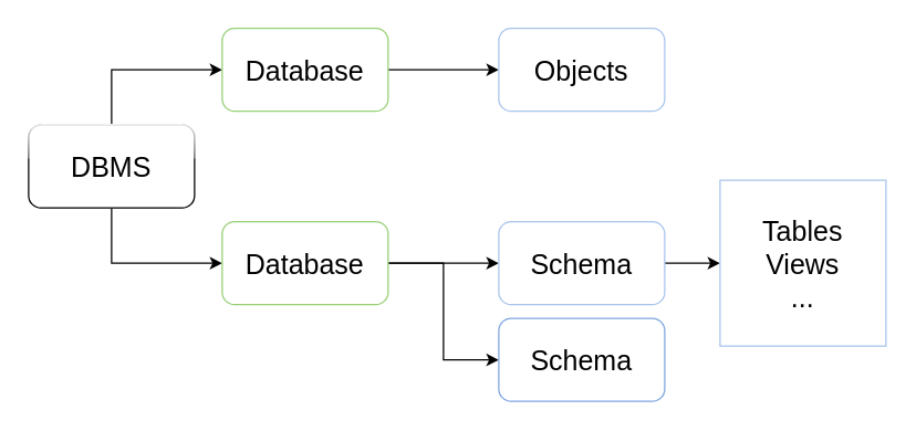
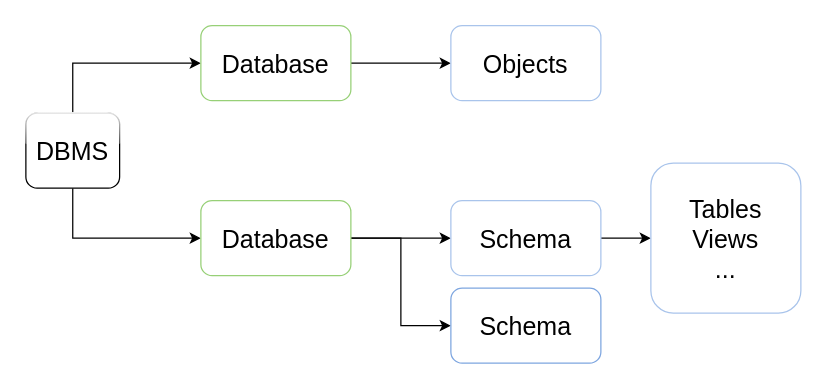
  <mxCell id="0" />
  <mxCell id="1" parent="0" />
  <mxCell id="2" value="" style="edgeStyle=orthogonalEdgeStyle;rounded=0;orthogonalLoop=1;jettySize=auto;html=1;entryX=0;entryY=0.5;entryDx=0;entryDy=0;exitX=0.5;exitY=0;exitDx=0;exitDy=0;" edge="1" parent="1" source="4" target="6"><mxGeometry relative="1" as="geometry" /></mxCell>
  <mxCell id="3" style="edgeStyle=orthogonalEdgeStyle;rounded=0;orthogonalLoop=1;jettySize=auto;html=1;entryX=0;entryY=0.5;entryDx=0;entryDy=0;exitX=0.5;exitY=1;exitDx=0;exitDy=0;" edge="1" parent="1" source="4" target="9"><mxGeometry relative="1" as="geometry" /></mxCell>
- <mxCell id="4" value="&lt;font style=&quot;font-size: 20px;&quot;&gt;DBMS&lt;/font&gt;" style="rounded=1;whiteSpace=wrap;html=1;glass=1;" vertex="1" parent="1"><mxGeometry x="20" y="90" width="120" height="60" as="geometry" /></mxCell>
+ <mxCell id="4" value="&lt;font style=&quot;font-size: 20px;&quot;&gt;DBMS&lt;/font&gt;" style="rounded=1;whiteSpace=wrap;html=1;glass=1;" vertex="1" parent="1"><mxGeometry x="20" y="90" width="75" height="60" as="geometry" /></mxCell>
  <mxCell id="5" value="" style="edgeStyle=orthogonalEdgeStyle;rounded=0;orthogonalLoop=1;jettySize=auto;html=1;" edge="1" parent="1" source="6" target="10"><mxGeometry relative="1" as="geometry" /></mxCell>
  <mxCell id="6" value="&lt;font style=&quot;font-size: 20px;&quot;&gt;Database&lt;/font&gt;" style="whiteSpace=wrap;html=1;rounded=1;strokeColor=#97D077;" vertex="1" parent="1"><mxGeometry x="160" y="20" width="120" height="60" as="geometry" /></mxCell>
  <mxCell id="7" value="" style="edgeStyle=orthogonalEdgeStyle;rounded=0;orthogonalLoop=1;jettySize=auto;html=1;" edge="1" parent="1" source="9" target="12"><mxGeometry relative="1" as="geometry" /></mxCell>
  <mxCell id="8" value="" style="edgeStyle=orthogonalEdgeStyle;rounded=0;orthogonalLoop=1;jettySize=auto;html=1;entryX=0;entryY=0.5;entryDx=0;entryDy=0;" edge="1" parent="1" source="9" target="13"><mxGeometry relative="1" as="geometry" /></mxCell>
  <mxCell id="9" value="&lt;font style=&quot;font-size: 20px;&quot;&gt;Database&lt;/font&gt;" style="whiteSpace=wrap;html=1;rounded=1;strokeColor=#97D077;" vertex="1" parent="1"><mxGeometry x="160" y="160" width="120" height="60" as="geometry" /></mxCell>
  <mxCell id="10" value="&lt;span style=&quot;font-size: 20px;&quot;&gt;Objects&lt;/span&gt;" style="whiteSpace=wrap;html=1;strokeColor=#A9C4EB;rounded=1;" vertex="1" parent="1"><mxGeometry x="360" y="20" width="120" height="60" as="geometry" /></mxCell>
  <mxCell id="11" value="" style="edgeStyle=orthogonalEdgeStyle;rounded=0;orthogonalLoop=1;jettySize=auto;html=1;" edge="1" parent="1" source="12" target="14"><mxGeometry relative="1" as="geometry" /></mxCell>
  <mxCell id="12" value="&lt;span style=&quot;font-size: 20px;&quot;&gt;Schema&lt;/span&gt;" style="whiteSpace=wrap;html=1;strokeColor=#A9C4EB;rounded=1;" vertex="1" parent="1"><mxGeometry x="360" y="160" width="120" height="60" as="geometry" /></mxCell>
  <mxCell id="13" value="&lt;font style=&quot;font-size: 20px;&quot;&gt;Schema&lt;/font&gt;" style="whiteSpace=wrap;html=1;strokeColor=#7EA6E0;rounded=1;" vertex="1" parent="1"><mxGeometry x="360" y="230" width="120" height="60" as="geometry" /></mxCell>
- <mxCell id="14" value="&lt;font style=&quot;font-size: 20px;&quot;&gt;Tables&lt;/font&gt;&lt;div&gt;&lt;font style=&quot;font-size: 20px;&quot;&gt;Views&lt;/font&gt;&lt;/div&gt;&lt;div&gt;&lt;font style=&quot;font-size: 20px;&quot;&gt;...&lt;/font&gt;&lt;/div&gt;" style="whiteSpace=wrap;html=1;strokeColor=#A9C4EB;rounded=0;" vertex="1" parent="1"><mxGeometry x="520" y="130" width="120" height="120" as="geometry" /></mxCell>
+ <mxCell id="14" value="&lt;font style=&quot;font-size: 20px;&quot;&gt;Tables&lt;/font&gt;&lt;div&gt;&lt;font style=&quot;font-size: 20px;&quot;&gt;Views&lt;/font&gt;&lt;/div&gt;&lt;div&gt;&lt;font style=&quot;font-size: 20px;&quot;&gt;...&lt;/font&gt;&lt;/div&gt;" style="whiteSpace=wrap;html=1;strokeColor=#A9C4EB;rounded=1;" vertex="1" parent="1"><mxGeometry x="520" y="130" width="120" height="120" as="geometry" /></mxCell>
